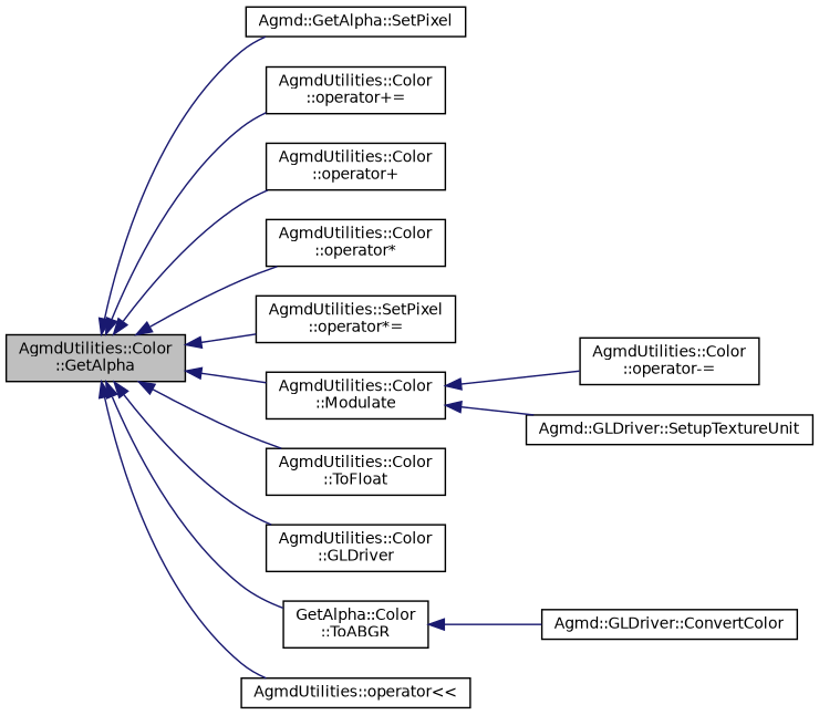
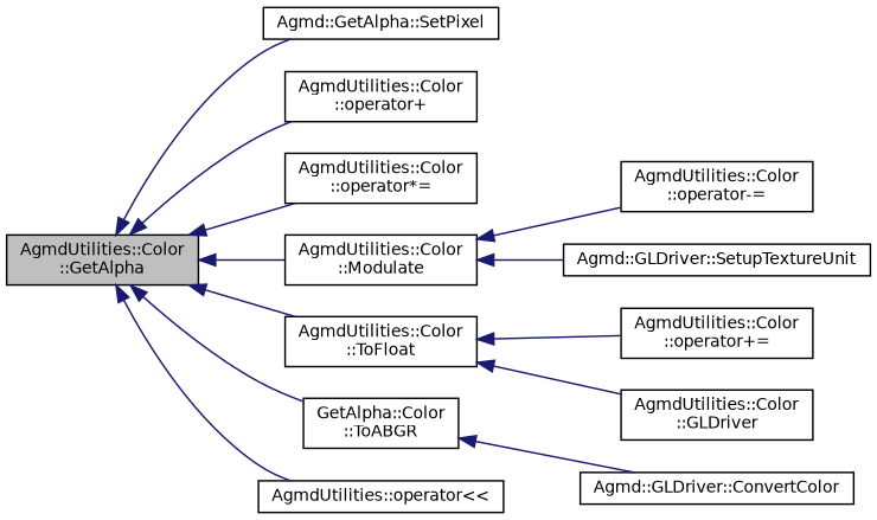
  digraph {
    rankdir=LR
    node [color=black fillcolor=white fontname=Helvetica fontsize=10 shape=record style=filled]
    edge [color=midnightblue dir=back fontname=Helvetica fontsize=10 labelfontname=Helvetica labelfontsize=10 style=solid]
    n1 [fillcolor=grey75 fontcolor=black height=0.2 label="AgmdUtilities::Color\l::GetAlpha" width=0.4]
    n2 [height=0.2 label="Agmd::GetAlpha::SetPixel" width=0.4]
    n3 [height=0.2 label="AgmdUtilities::Color\l::operator+=" width=0.4]
    n4 [height=0.2 label="AgmdUtilities::Color\l::operator+" width=0.4]
-   n5 [height=0.2 label="AgmdUtilities::Color\l::operator*" width=0.4]
-   n6 [height=0.2 label="AgmdUtilities::SetPixel\l::operator*=" width=0.4]
+   n6 [height=0.2 label="AgmdUtilities::Color\l::operator*=" width=0.4]
    n7 [height=0.2 label="AgmdUtilities::Color\l::Modulate" width=0.4]
    n8 [height=0.2 label="AgmdUtilities::Color\l::ToFloat" width=0.4]
    n9 [height=0.2 label="AgmdUtilities::Color\l::GLDriver" width=0.4]
    n10 [height=0.2 label="GetAlpha::Color\l::ToABGR" width=0.4]
    n11 [height=0.2 label="AgmdUtilities::operator\<\<" width=0.4]
    n12 [height=0.2 label="AgmdUtilities::Color\l::operator-=" width=0.4]
    n13 [height=0.2 label="Agmd::GLDriver::SetupTextureUnit" width=0.4]
    n14 [height=0.2 label="Agmd::GLDriver::ConvertColor" width=0.4]
    n1 -> n2
-   n1 -> n3
+   n8 -> n3
    n1 -> n4
-   n1 -> n5
    n1 -> n6
    n1 -> n7
    n1 -> n8
-   n1 -> n9
+   n8 -> n9
    n1 -> n10
    n1 -> n11
    n7 -> n12
    n7 -> n13
    n10 -> n14
  }
